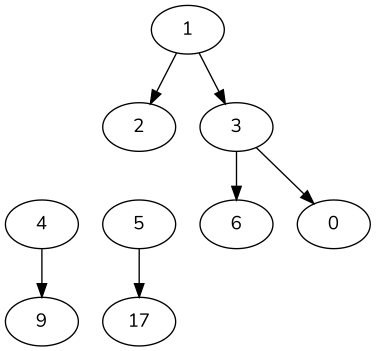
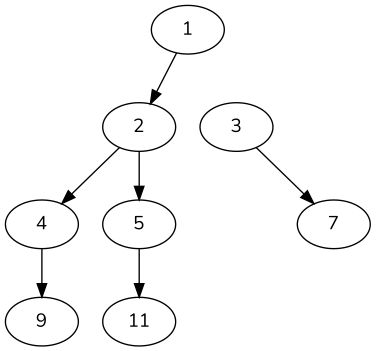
  strict digraph {
    fontname=Nunito
    node [fontname=Nunito]
    edge [fontname=Nunito]
    1
    2
    3
    4
    5
-   6 [value=14]
-   7 [label=0]
+   7
    9 [value=5]
-   11 [label=17]
+   11
    1 -> 2
-   1 -> 3
-   3 -> 6
+   2 -> 4
+   2 -> 5
    3 -> 7
    4 -> 9
    5 -> 11
  }
